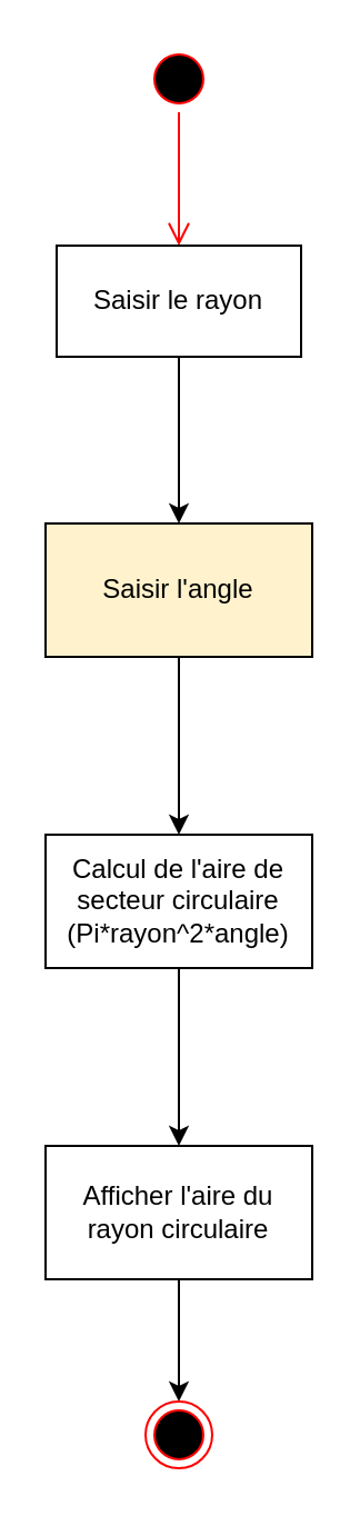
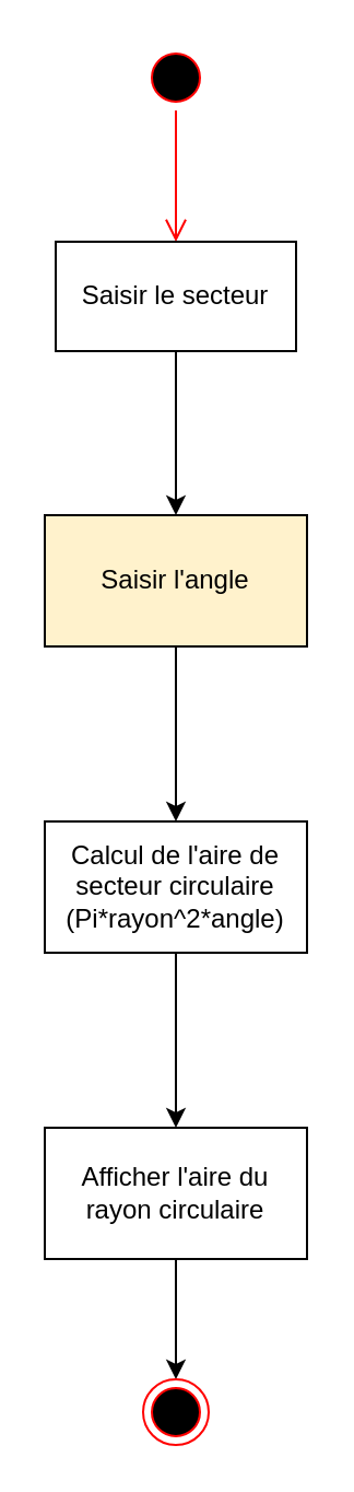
  <mxCell id="0" />
  <mxCell id="1" parent="0" />
  <mxCell id="2" value="" style="ellipse;html=1;shape=startState;fillColor=#000000;strokeColor=#ff0000;" vertex="1" parent="1"><mxGeometry x="65" y="20" width="30" height="30" as="geometry" /></mxCell>
  <mxCell id="3" value="" style="edgeStyle=orthogonalEdgeStyle;html=1;verticalAlign=bottom;endArrow=open;endSize=8;strokeColor=#ff0000;rounded=0;" edge="1" source="2" parent="1"><mxGeometry relative="1" as="geometry"><mxPoint x="80" y="110" as="targetPoint" /></mxGeometry></mxCell>
  <mxCell id="4" value="" style="edgeStyle=orthogonalEdgeStyle;rounded=0;orthogonalLoop=1;jettySize=auto;html=1;" edge="1" parent="1" source="5" target="7"><mxGeometry relative="1" as="geometry" /></mxCell>
- <mxCell id="5" value="Saisir le rayon" style="html=1;whiteSpace=wrap;" vertex="1" parent="1"><mxGeometry x="25" y="110" width="110" height="50" as="geometry" /></mxCell>
+ <mxCell id="5" value="Saisir le secteur" style="html=1;whiteSpace=wrap;" vertex="1" parent="1"><mxGeometry x="25" y="110" width="110" height="50" as="geometry" /></mxCell>
  <mxCell id="6" value="" style="edgeStyle=orthogonalEdgeStyle;rounded=0;orthogonalLoop=1;jettySize=auto;html=1;" edge="1" parent="1" source="7" target="9"><mxGeometry relative="1" as="geometry" /></mxCell>
  <mxCell id="7" value="Saisir l'angle" style="whiteSpace=wrap;html=1;fillColor=#fff2cc;" vertex="1" parent="1"><mxGeometry x="20" y="235" width="120" height="60" as="geometry" /></mxCell>
  <mxCell id="8" value="" style="edgeStyle=orthogonalEdgeStyle;rounded=0;orthogonalLoop=1;jettySize=auto;html=1;" edge="1" parent="1" source="9" target="11"><mxGeometry relative="1" as="geometry" /></mxCell>
  <mxCell id="9" value="Calcul de l'aire de secteur circulaire&lt;br&gt;(Pi*rayon^2*angle)" style="whiteSpace=wrap;html=1;" vertex="1" parent="1"><mxGeometry x="20" y="375" width="120" height="60" as="geometry" /></mxCell>
  <mxCell id="10" value="" style="edgeStyle=orthogonalEdgeStyle;rounded=0;orthogonalLoop=1;jettySize=auto;html=1;" edge="1" parent="1" source="11" target="12"><mxGeometry relative="1" as="geometry" /></mxCell>
  <mxCell id="11" value="Afficher l'aire du rayon circulaire" style="whiteSpace=wrap;html=1;" vertex="1" parent="1"><mxGeometry x="20" y="515" width="120" height="60" as="geometry" /></mxCell>
  <mxCell id="12" value="" style="ellipse;html=1;shape=endState;fillColor=#000000;strokeColor=#ff0000;" vertex="1" parent="1"><mxGeometry x="65" y="630" width="30" height="30" as="geometry" /></mxCell>
